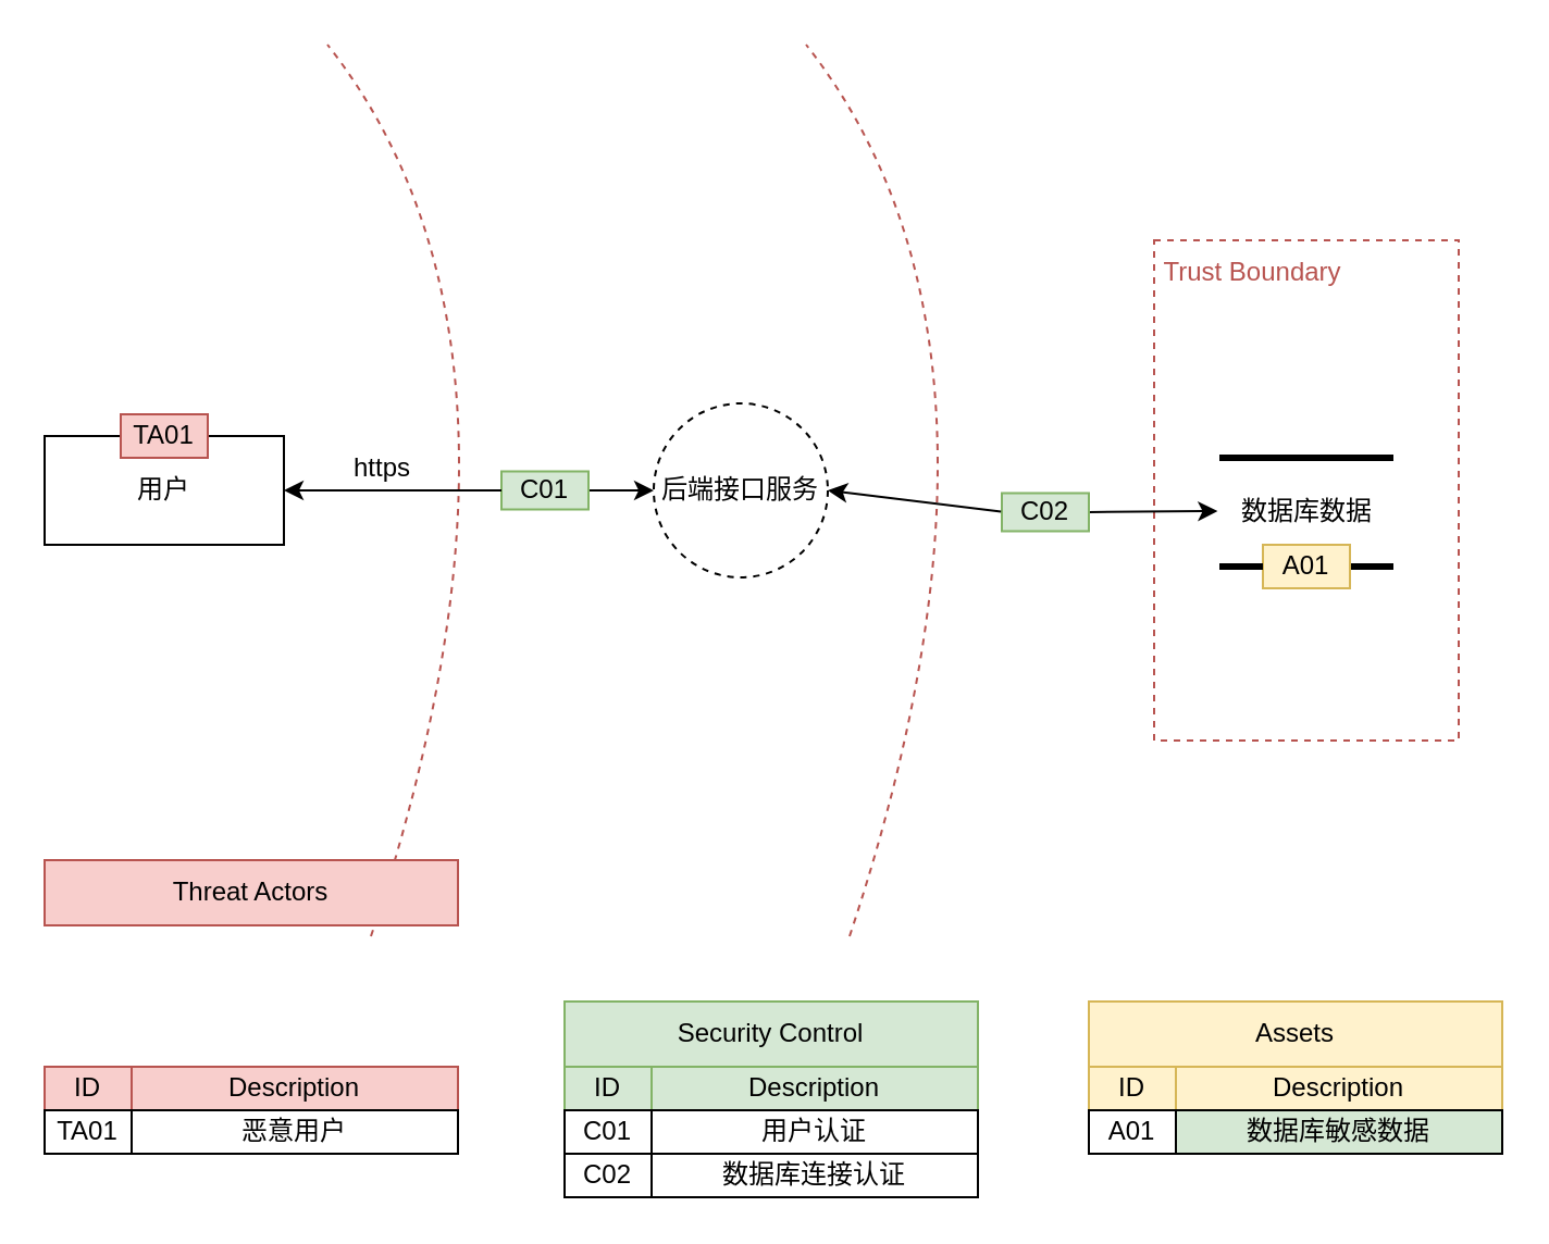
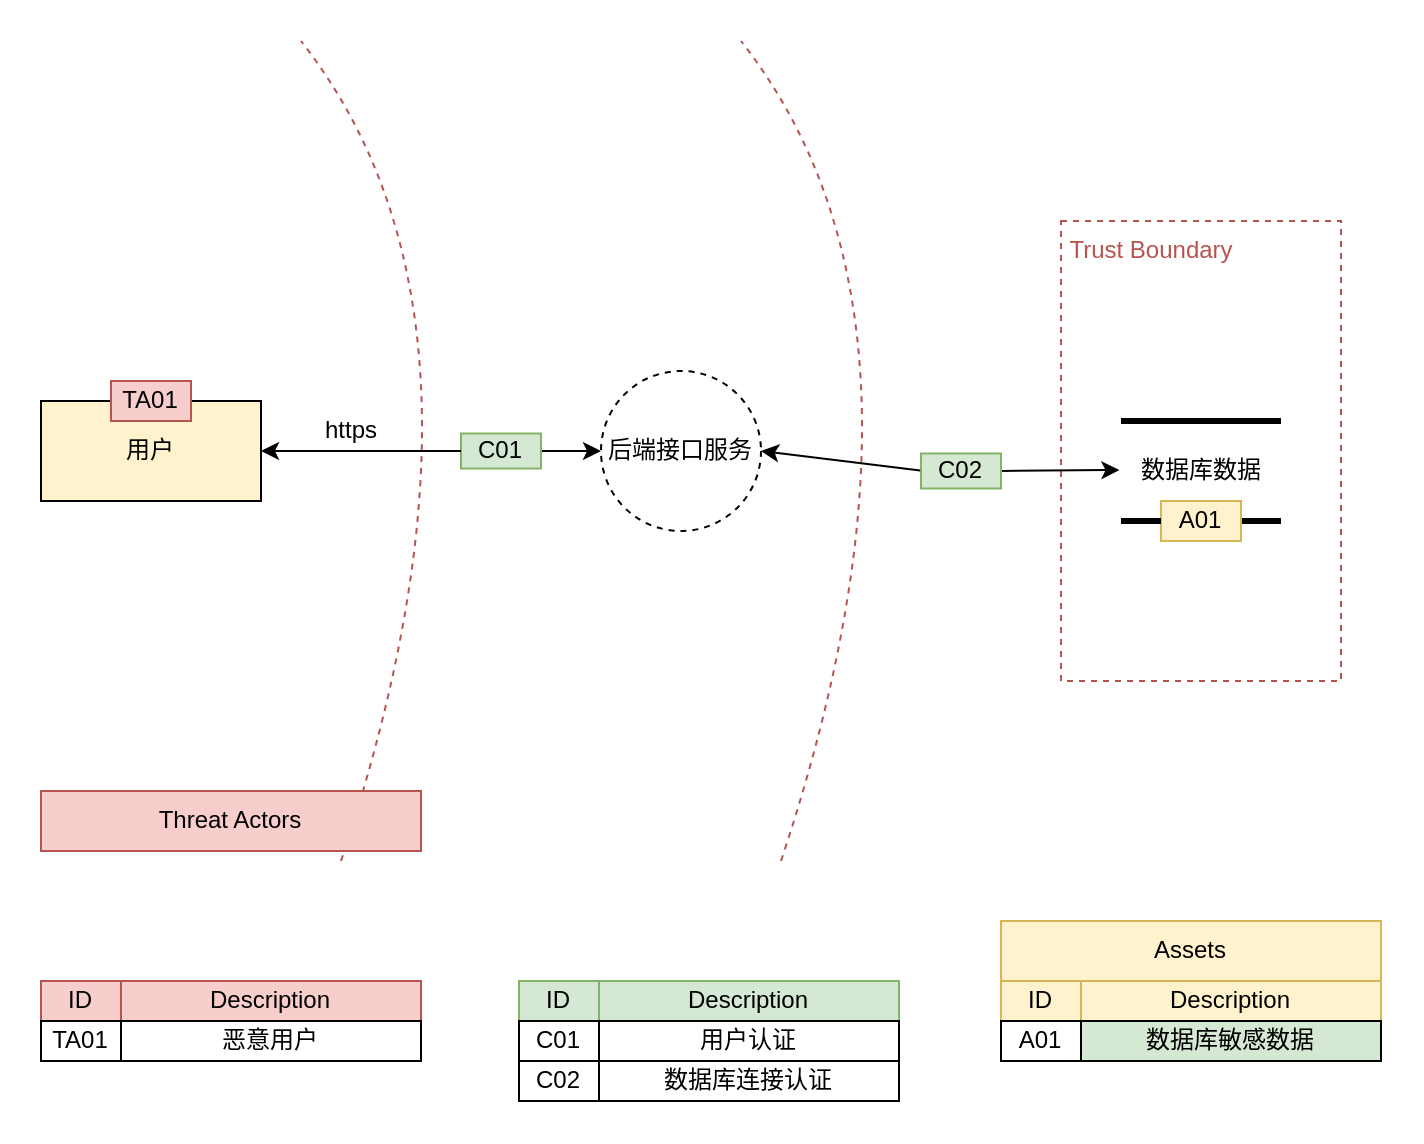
  <mxCell id="0" />
  <mxCell id="1" parent="0" />
  <mxCell id="2" value="" style="rounded=0;whiteSpace=wrap;html=1;fillColor=none;strokeColor=#b85450;dashed=1;" vertex="1" parent="1"><mxGeometry x="530" y="110" width="140" height="230" as="geometry" /></mxCell>
  <mxCell id="3" style="edgeStyle=orthogonalEdgeStyle;rounded=0;orthogonalLoop=1;jettySize=auto;html=1;exitX=1;exitY=0.5;exitDx=0;exitDy=0;entryX=0;entryY=0.5;entryDx=0;entryDy=0;startArrow=none;startFill=1;" edge="1" parent="1" source="10" target="6"><mxGeometry relative="1" as="geometry" /></mxCell>
- <mxCell id="4" value="用户" style="rounded=0;whiteSpace=wrap;html=1;" vertex="1" parent="1"><mxGeometry x="20" y="200" width="110" height="50" as="geometry" /></mxCell>
+ <mxCell id="4" value="用户" style="rounded=0;whiteSpace=wrap;html=1;fillColor=#fff2cc;" vertex="1" parent="1"><mxGeometry x="20" y="200" width="110" height="50" as="geometry" /></mxCell>
  <mxCell id="5" style="edgeStyle=none;rounded=0;orthogonalLoop=1;jettySize=auto;html=1;exitX=1;exitY=0.5;exitDx=0;exitDy=0;entryX=-0.01;entryY=0.483;entryDx=0;entryDy=0;entryPerimeter=0;strokeColor=#000000;strokeWidth=1;endArrow=classic;endFill=1;startArrow=none;startFill=1;" edge="1" parent="1" source="12" target="17"><mxGeometry relative="1" as="geometry" /></mxCell>
  <mxCell id="6" value="后端接口服务" style="ellipse;whiteSpace=wrap;html=1;aspect=fixed;dashed=1;" vertex="1" parent="1"><mxGeometry x="300" y="185" width="80" height="80" as="geometry" /></mxCell>
  <mxCell id="7" value="https" style="text;html=1;align=center;verticalAlign=middle;resizable=0;points=[];autosize=1;strokeColor=none;fillColor=none;" vertex="1" parent="1"><mxGeometry x="150" y="200" width="50" height="30" as="geometry" /></mxCell>
  <mxCell id="8" value="" style="curved=1;endArrow=none;html=1;rounded=0;endFill=0;dashed=1;fillColor=#f8cecc;strokeColor=#b85450;" edge="1" parent="1"><mxGeometry width="50" height="50" relative="1" as="geometry"><mxPoint x="170" y="430" as="sourcePoint" /><mxPoint x="150" y="20" as="targetPoint" /><Array as="points"><mxPoint x="260" y="160" /></Array></mxGeometry></mxCell>
  <mxCell id="9" value="" style="curved=1;endArrow=none;html=1;rounded=0;endFill=0;dashed=1;fillColor=#f8cecc;strokeColor=#b85450;" edge="1" parent="1"><mxGeometry width="50" height="50" relative="1" as="geometry"><mxPoint x="390" y="430" as="sourcePoint" /><mxPoint x="370" y="20" as="targetPoint" /><Array as="points"><mxPoint x="480" y="160" /></Array></mxGeometry></mxCell>
  <mxCell id="10" value="C01" style="rounded=0;whiteSpace=wrap;html=1;fillColor=#d5e8d4;strokeColor=#82b366;" vertex="1" parent="1"><mxGeometry x="230" y="216.25" width="40" height="17.5" as="geometry" /></mxCell>
  <mxCell id="11" value="" style="edgeStyle=orthogonalEdgeStyle;rounded=0;orthogonalLoop=1;jettySize=auto;html=1;exitX=1;exitY=0.5;exitDx=0;exitDy=0;entryX=0;entryY=0.5;entryDx=0;entryDy=0;startArrow=classic;startFill=1;endArrow=none;" edge="1" parent="1" source="4" target="10"><mxGeometry relative="1" as="geometry"><mxPoint x="130" y="225" as="sourcePoint" /><mxPoint x="300" y="225" as="targetPoint" /></mxGeometry></mxCell>
  <mxCell id="12" value="C02" style="rounded=0;whiteSpace=wrap;html=1;fillColor=#d5e8d4;strokeColor=#82b366;" vertex="1" parent="1"><mxGeometry x="460" y="226.25" width="40" height="17.5" as="geometry" /></mxCell>
  <mxCell id="13" value="" style="edgeStyle=none;rounded=0;orthogonalLoop=1;jettySize=auto;html=1;exitX=1;exitY=0.5;exitDx=0;exitDy=0;entryX=-0.01;entryY=0.483;entryDx=0;entryDy=0;entryPerimeter=0;strokeColor=#000000;strokeWidth=1;endArrow=none;endFill=1;startArrow=classic;startFill=1;" edge="1" parent="1" source="6" target="12"><mxGeometry relative="1" as="geometry"><mxPoint x="380" y="225" as="sourcePoint" /><mxPoint x="499.2" y="234.493" as="targetPoint" /></mxGeometry></mxCell>
  <mxCell id="14" value="Trust Boundary" style="text;html=1;align=center;verticalAlign=middle;resizable=0;points=[];autosize=1;strokeColor=none;fillColor=none;fontColor=#B85450;" vertex="1" parent="1"><mxGeometry x="520" y="110" width="110" height="30" as="geometry" /></mxCell>
  <mxCell id="15" value="" style="endArrow=none;html=1;rounded=0;strokeWidth=3;strokeColor=#000000;" edge="1" parent="1"><mxGeometry width="50" height="50" relative="1" as="geometry"><mxPoint x="560" y="210" as="sourcePoint" /><mxPoint x="640" y="210" as="targetPoint" /></mxGeometry></mxCell>
  <mxCell id="16" value="" style="endArrow=none;html=1;rounded=0;strokeWidth=3;strokeColor=#000000;startArrow=none;" edge="1" parent="1" source="36"><mxGeometry width="50" height="50" relative="1" as="geometry"><mxPoint x="560" y="260" as="sourcePoint" /><mxPoint x="640" y="260" as="targetPoint" /></mxGeometry></mxCell>
  <mxCell id="17" value="数据库数据" style="text;html=1;align=center;verticalAlign=middle;resizable=0;points=[];autosize=1;strokeColor=none;fillColor=none;" vertex="1" parent="1"><mxGeometry x="560" y="220.003" width="80" height="30" as="geometry" /></mxCell>
  <mxCell id="18" value="Threat Actors" style="rounded=0;whiteSpace=wrap;html=1;fillColor=#f8cecc;strokeColor=#b85450;" vertex="1" parent="1"><mxGeometry x="20" y="395" width="190" height="30" as="geometry" /></mxCell>
  <mxCell id="19" value="ID" style="rounded=0;whiteSpace=wrap;html=1;fillColor=#f8cecc;strokeColor=#b85450;" vertex="1" parent="1"><mxGeometry x="20" y="490" width="40" height="20" as="geometry" /></mxCell>
  <mxCell id="20" value="Description" style="rounded=0;whiteSpace=wrap;html=1;fillColor=#f8cecc;strokeColor=#b85450;" vertex="1" parent="1"><mxGeometry x="60" y="490" width="150" height="20" as="geometry" /></mxCell>
  <mxCell id="21" value="TA01" style="rounded=0;whiteSpace=wrap;html=1;" vertex="1" parent="1"><mxGeometry x="20" y="510" width="40" height="20" as="geometry" /></mxCell>
  <mxCell id="22" value="恶意用户" style="rounded=0;whiteSpace=wrap;html=1;" vertex="1" parent="1"><mxGeometry x="60" y="510" width="150" height="20" as="geometry" /></mxCell>
  <mxCell id="23" value="TA01" style="rounded=0;whiteSpace=wrap;html=1;fillColor=#f8cecc;strokeColor=#b85450;" vertex="1" parent="1"><mxGeometry x="55" y="190" width="40" height="20" as="geometry" /></mxCell>
- <mxCell id="24" value="Security Control" style="rounded=0;whiteSpace=wrap;html=1;fillColor=#d5e8d4;strokeColor=#82b366;" vertex="1" parent="1"><mxGeometry x="259" y="460" width="190" height="30" as="geometry" /></mxCell>
  <mxCell id="25" value="ID" style="rounded=0;whiteSpace=wrap;html=1;fillColor=#d5e8d4;strokeColor=#82b366;" vertex="1" parent="1"><mxGeometry x="259" y="490" width="40" height="20" as="geometry" /></mxCell>
  <mxCell id="26" value="Description" style="rounded=0;whiteSpace=wrap;html=1;fillColor=#d5e8d4;strokeColor=#82b366;" vertex="1" parent="1"><mxGeometry x="299" y="490" width="150" height="20" as="geometry" /></mxCell>
  <mxCell id="27" value="C01" style="rounded=0;whiteSpace=wrap;html=1;" vertex="1" parent="1"><mxGeometry x="259" y="510" width="40" height="20" as="geometry" /></mxCell>
  <mxCell id="28" value="用户认证" style="rounded=0;whiteSpace=wrap;html=1;" vertex="1" parent="1"><mxGeometry x="299" y="510" width="150" height="20" as="geometry" /></mxCell>
  <mxCell id="29" value="数据库连接认证" style="rounded=0;whiteSpace=wrap;html=1;" vertex="1" parent="1"><mxGeometry x="299" y="530" width="150" height="20" as="geometry" /></mxCell>
  <mxCell id="30" value="C02" style="rounded=0;whiteSpace=wrap;html=1;" vertex="1" parent="1"><mxGeometry x="259" y="530" width="40" height="20" as="geometry" /></mxCell>
  <mxCell id="31" value="Assets" style="rounded=0;whiteSpace=wrap;html=1;fillColor=#fff2cc;strokeColor=#d6b656;" vertex="1" parent="1"><mxGeometry x="500" y="460" width="190" height="30" as="geometry" /></mxCell>
  <mxCell id="32" value="ID" style="rounded=0;whiteSpace=wrap;html=1;fillColor=#fff2cc;strokeColor=#d6b656;" vertex="1" parent="1"><mxGeometry x="500" y="490" width="40" height="20" as="geometry" /></mxCell>
  <mxCell id="33" value="Description" style="rounded=0;whiteSpace=wrap;html=1;fillColor=#fff2cc;strokeColor=#d6b656;" vertex="1" parent="1"><mxGeometry x="540" y="490" width="150" height="20" as="geometry" /></mxCell>
  <mxCell id="34" value="A01" style="rounded=0;whiteSpace=wrap;html=1;" vertex="1" parent="1"><mxGeometry x="500" y="510" width="40" height="20" as="geometry" /></mxCell>
  <mxCell id="35" value="数据库敏感数据" style="rounded=0;whiteSpace=wrap;html=1;fillColor=#d5e8d4;" vertex="1" parent="1"><mxGeometry x="540" y="510" width="150" height="20" as="geometry" /></mxCell>
  <mxCell id="36" value="A01" style="rounded=0;whiteSpace=wrap;html=1;fillColor=#fff2cc;strokeColor=#d6b656;" vertex="1" parent="1"><mxGeometry x="580" y="250" width="40" height="20" as="geometry" /></mxCell>
  <mxCell id="37" value="" style="endArrow=none;html=1;rounded=0;strokeWidth=3;strokeColor=#000000;" edge="1" parent="1" target="36"><mxGeometry width="50" height="50" relative="1" as="geometry"><mxPoint x="560" y="260" as="sourcePoint" /><mxPoint x="640" y="260" as="targetPoint" /></mxGeometry></mxCell>
